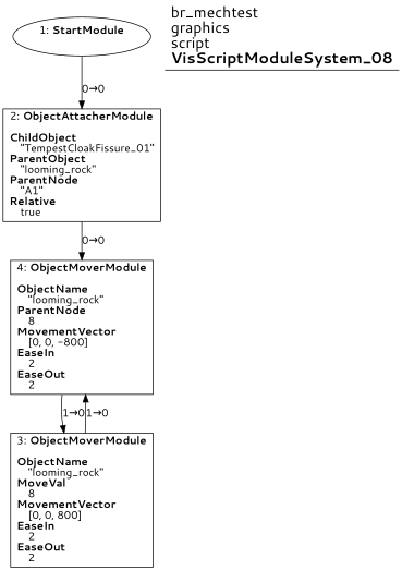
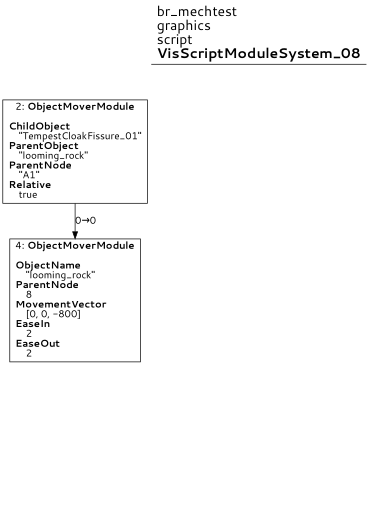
  digraph {
    fontname="Segoe UI"
    splines=spline
    node [fontname="Segoe UI" shape=box]
    edge [fontname="Segoe UI"]
-   n1 [label=<1: <b>StartModule</b><br/><br/>> shape=oval]
-   n2 [label=<2: <b>ObjectAttacherModule</b><br/><br/><b>ChildObject</b><br align="left"/>    &quot;TempestCloakFissure_01&quot;<br align="left"/><b>ParentObject</b><br align="left"/>    &quot;looming_rock&quot;<br align="left"/><b>ParentNode</b><br align="left"/>    &quot;A1&quot;<br align="left"/><b>Relative</b><br align="left"/>    true<br align="left"/>>]
+   n2 [label=<2: <b>ObjectMoverModule</b><br/><br/><b>ChildObject</b><br align="left"/>    &quot;TempestCloakFissure_01&quot;<br align="left"/><b>ParentObject</b><br align="left"/>    &quot;looming_rock&quot;<br align="left"/><b>ParentNode</b><br align="left"/>    &quot;A1&quot;<br align="left"/><b>Relative</b><br align="left"/>    true<br align="left"/>>]
    n3 [label=<4: <b>ObjectMoverModule</b><br/><br/><b>ObjectName</b><br align="left"/>    &quot;looming_rock&quot;<br align="left"/><b>ParentNode</b><br align="left"/>    8<br align="left"/><b>MovementVector</b><br align="left"/>    [0, 0, -800]<br align="left"/><b>EaseIn</b><br align="left"/>    2<br align="left"/><b>EaseOut</b><br align="left"/>    2<br align="left"/>>]
-   n4 [label=<3: <b>ObjectMoverModule</b><br/><br/><b>ObjectName</b><br align="left"/>    &quot;looming_rock&quot;<br align="left"/><b>MoveVal</b><br align="left"/>    8<br align="left"/><b>MovementVector</b><br align="left"/>    [0, 0, 800]<br align="left"/><b>EaseIn</b><br align="left"/>    2<br align="left"/><b>EaseOut</b><br align="left"/>    2<br align="left"/>>]
    n5 [label=<<font point-size="20">br_mechtest<br align="left"/>graphics<br align="left"/>script<br align="left"/><b>VisScriptModuleSystem_08</b><br align="left"/></font>> shape=underline]
-   n1 -> n2 [label="0→0"]
    n2 -> n3 [label="0→0"]
-   n3 -> n4 [label="1→0"]
-   n4 -> n3 [label="1→0"]
  }
